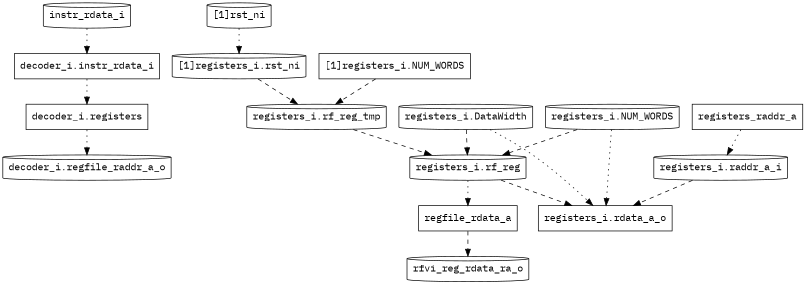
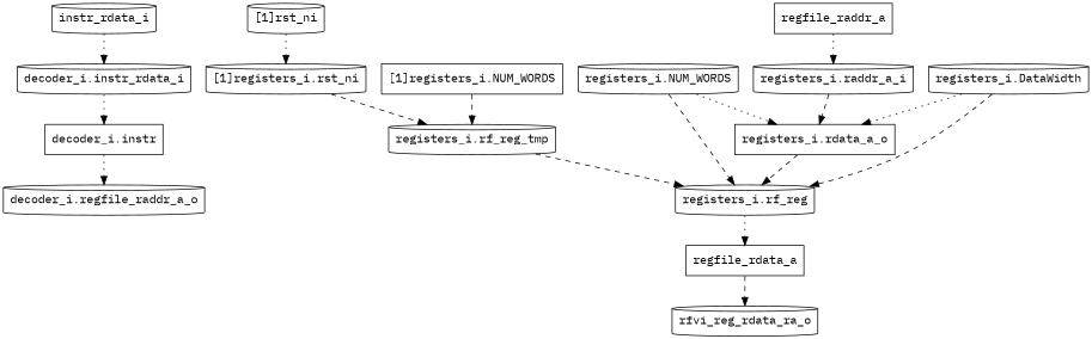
  strict digraph {
    fontname="IBM Plex Mono"
    node [complexity=25 fontname="IBM Plex Mono" importance=0.0137777121928 rank=0.000270151219466 shape=cylinder]
    edge [fontname="IBM Plex Mono" style=dotted]
    instr_rdata_i [complexity=29 importance=0.0202420942774 rank=0.000698003250946]
-   "decoder_i.instr_rdata_i" [complexity=29 importance=0.018746131587 rank=0.000646418330587 shape=box]
-   "decoder_i.instr" [complexity=27 importance=0.0168761698056 rank=0.000625043326132 shape=box label="decoder_i.registers"]
+   "decoder_i.instr_rdata_i" [complexity=29 importance=0.018746131587 rank=0.000646418330587]
+   "decoder_i.instr" [complexity=27 importance=0.0168761698056 rank=0.000625043326132 shape=box]
    "decoder_i.regfile_raddr_a_o" [importance=0.0144452392355 rank=0.000577809569418]
    "[1]rst_ni" [complexity=52 importance=0.0178448774983 rank=0.000343170721122]
    "[1]registers_i.rst_ni" [complexity=52 importance=0.0163489148079 rank=0.000314402207844]
    "registers_i.rf_reg_tmp" [complexity=51 importance=0.0147594523447 rank=0.000289401026367]
    "registers_i.rf_reg" [importance=0.0122817495023 rank=0.000491269980094]
    "registers_i.NUM_WORDS" [complexity=51]
    "registers_i.rdata_a_o" [complexity=2 importance=0.00911065458752 rank=0.00455532729376 shape=box]
    regfile_rdata_a [complexity=2 importance=0.00540373700072 rank=0.00270186850036 shape=box]
    rfvi_reg_rdata_ra_o [complexity=0 importance=0.00205423864589 rank=0.0]
    "registers_i.DataWidth" [complexity=51]
-   regfile_raddr_a [importance=0.0129453044938 rank=0.000517812179752 shape=box label=registers_raddr_a]
+   regfile_raddr_a [importance=0.0129453044938 rank=0.000517812179752 shape=box]
    "registers_i.raddr_a_i" [importance=0.0110743495932 rank=0.000442973983728]
    "[1]registers_i.NUM_WORDS" [complexity=55 importance=0.0162554150352 rank=0.000295553000639 shape=box]
    instr_rdata_i -> "decoder_i.instr_rdata_i"
    "decoder_i.instr_rdata_i" -> "decoder_i.instr"
    "decoder_i.instr" -> "decoder_i.regfile_raddr_a_o"
    "[1]rst_ni" -> "[1]registers_i.rst_ni"
    "[1]registers_i.rst_ni" -> "registers_i.rf_reg_tmp" [style=dashed]
    "registers_i.rf_reg_tmp" -> "registers_i.rf_reg" [style=dashed]
-   "registers_i.rf_reg" -> "registers_i.rdata_a_o" [style=dashed]
+   "registers_i.rdata_a_o" -> "registers_i.rf_reg" [style=dashed]
    "registers_i.rf_reg" -> regfile_rdata_a
    "registers_i.NUM_WORDS" -> "registers_i.rf_reg" [style=dashed]
    "registers_i.NUM_WORDS" -> "registers_i.rdata_a_o"
    regfile_rdata_a -> rfvi_reg_rdata_ra_o [style=dashed]
    "registers_i.DataWidth" -> "registers_i.rf_reg" [style=dashed]
    "registers_i.DataWidth" -> "registers_i.rdata_a_o"
    regfile_raddr_a -> "registers_i.raddr_a_i"
    "registers_i.raddr_a_i" -> "registers_i.rdata_a_o" [style=dashed]
    "[1]registers_i.NUM_WORDS" -> "registers_i.rf_reg_tmp" [style=dashed]
  }
